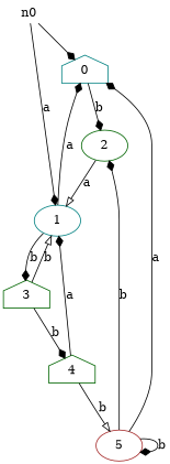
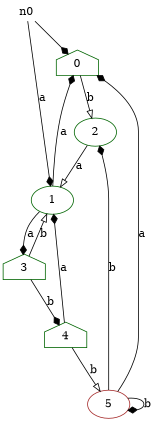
  digraph {
    rankdir=TB
    node [color=darkgreen shape=house]
    edge [arrowhead=diamond]
    n0 [color=teal height=0 shape=none width=0]
-   0 [color=teal]
-   1 [color=teal shape=ellipse]
+   0
+   1 [shape=ellipse]
    2 [shape=ellipse]
    3
    4
    5 [color=brown shape=ellipse]
    n0 -> 0
    n0 -> 1 [label=a]
-   0 -> 2 [label=b]
+   0 -> 2 [arrowhead=onormal label=b]
    1 -> 0 [label=a]
-   1 -> 3 [label=b]
+   1 -> 3 [label=a]
    2 -> 1 [arrowhead=onormal label=a]
    3 -> 1 [arrowhead=onormal label=b]
    3 -> 4 [label=b]
    4 -> 1 [label=a]
    4 -> 5 [arrowhead=onormal label=b]
    5 -> 0 [label=a]
    5 -> 2 [label=b]
    5 -> 5 [label=b]
  }
